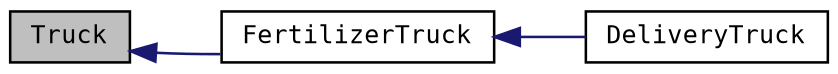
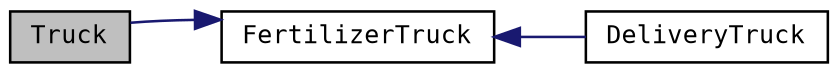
  digraph {
    fontname="DejaVu Sans Mono"
    rankdir=LR
    node [color=black fillcolor=white fontname="DejaVu Sans Mono" fontsize=10 shape=record style=filled]
    edge [color=midnightblue dir=back fontname="DejaVu Sans Mono" fontsize=10 labelfontname=Helvetica labelfontsize=10 style=solid]
    n1 [fillcolor=grey75 fontcolor=black height=0.2 label=Truck width=0.4]
    n2 [height=0.2 label=FertilizerTruck width=0.4]
    n3 [height=0.2 label=DeliveryTruck width=0.4]
-   n1 -> n2
+   n2 -> n1
    n2 -> n3
  }
